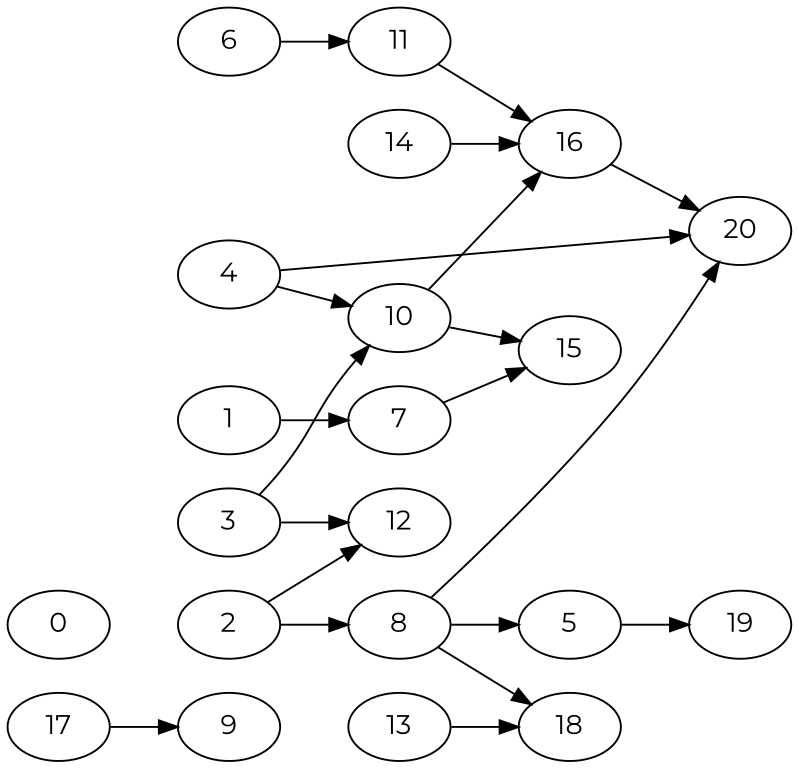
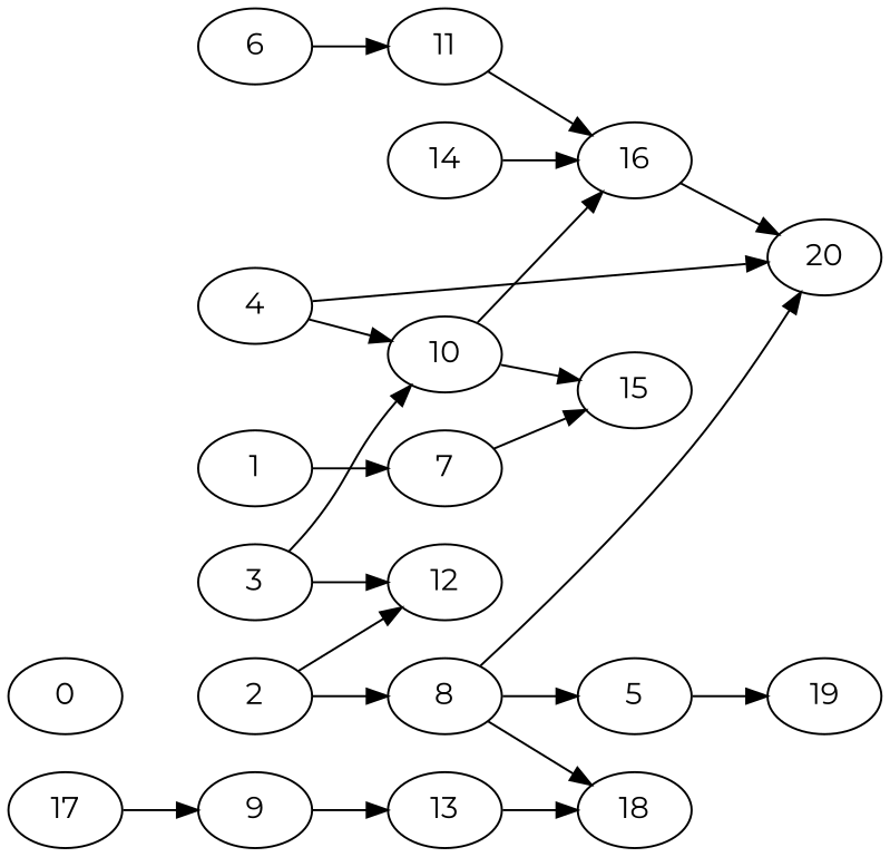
  digraph {
    "Duplicate states"=0
    GraphType=Random
    "Max states in OPEN"=0
    Modes="120000ms; topo-ordered tasks, ; Pruning: task equivalence, fixed order ready list, ; F-value: ; Optimisation: best schedule length (SL) optimisation on equal, "
    NumberOfTasks=21
    "Pruned using list schedule length"=1
    "States removed from OPEN"=0
    TargetSystem="Homogeneous-16"
    "Time to schedule (ms)"=97
    "Total idle time"=204
    "Total schedule length"=264
    "Total sequential time"=1188
    "Total states created"=2
    fontname=Montserrat
    rankdir=LR
    node ["Finish time"=84 Processor=0 "Start time"=0 Weight=24 fontname=Montserrat]
    edge [Weight=4 fontname=Montserrat]
    3 [Weight=84]
    10 ["Finish time"=120 "Start time"=84 Weight=36]
    12 ["Finish time"=226 Processor=3 "Start time"=130 Weight=96]
    16 ["Finish time"=204 "Start time"=120 Weight=84]
    15 ["Finish time"=150 Processor=5 "Start time"=126]
    9 ["Finish time"=140 Processor=1 "Start time"=92 Weight=48]
    13 ["Finish time"=164 Processor=1 "Start time"=140]
    20 ["Finish time"=264 "Start time"=204 Weight=60]
    18 ["Finish time"=216 Processor=2 "Start time"=192]
    4 ["Finish time"=60 Processor=1 Weight=60]
    2 ["Finish time"=120 Processor=2 Weight=120]
    8 ["Finish time"=192 Processor=2 "Start time"=120 Weight=72]
    5 ["Finish time"=60 Processor=4 Weight=60]
    6 ["Finish time"=24 Processor=3]
    11 ["Finish time"=48 Processor=3 "Start time"=24]
    19 ["Finish time"=156 Processor=4 "Start time"=60 Weight=96]
    14 ["Finish time"=36 Processor=5 Weight=36]
    1 ["Finish time"=48 Processor=6 Weight=48]
    7 ["Finish time"=108 Processor=6 "Start time"=48 Weight=60]
    0 [Processor=7 Weight=84]
    17 ["Finish time"=24 Processor=8]
    3 -> 10 [Weight=2]
    3 -> 12
    10 -> 16 [Weight=3]
    10 -> 15 [Weight=6]
    16 -> 20 [Weight=10]
+   9 -> 13
    13 -> 18 [Weight=9]
    4 -> 10 [Weight=9]
    4 -> 20 [Weight=3]
    2 -> 12 [Weight=10]
    2 -> 8 [Weight=2]
    8 -> 20
    8 -> 18 [Weight=2]
    8 -> 5 [Weight=10]
    5 -> 19
    6 -> 11
    11 -> 16
    14 -> 16 [Weight=6]
    1 -> 7 [Weight=5]
    7 -> 15 [Weight=10]
    17 -> 9 [Weight=8]
  }
